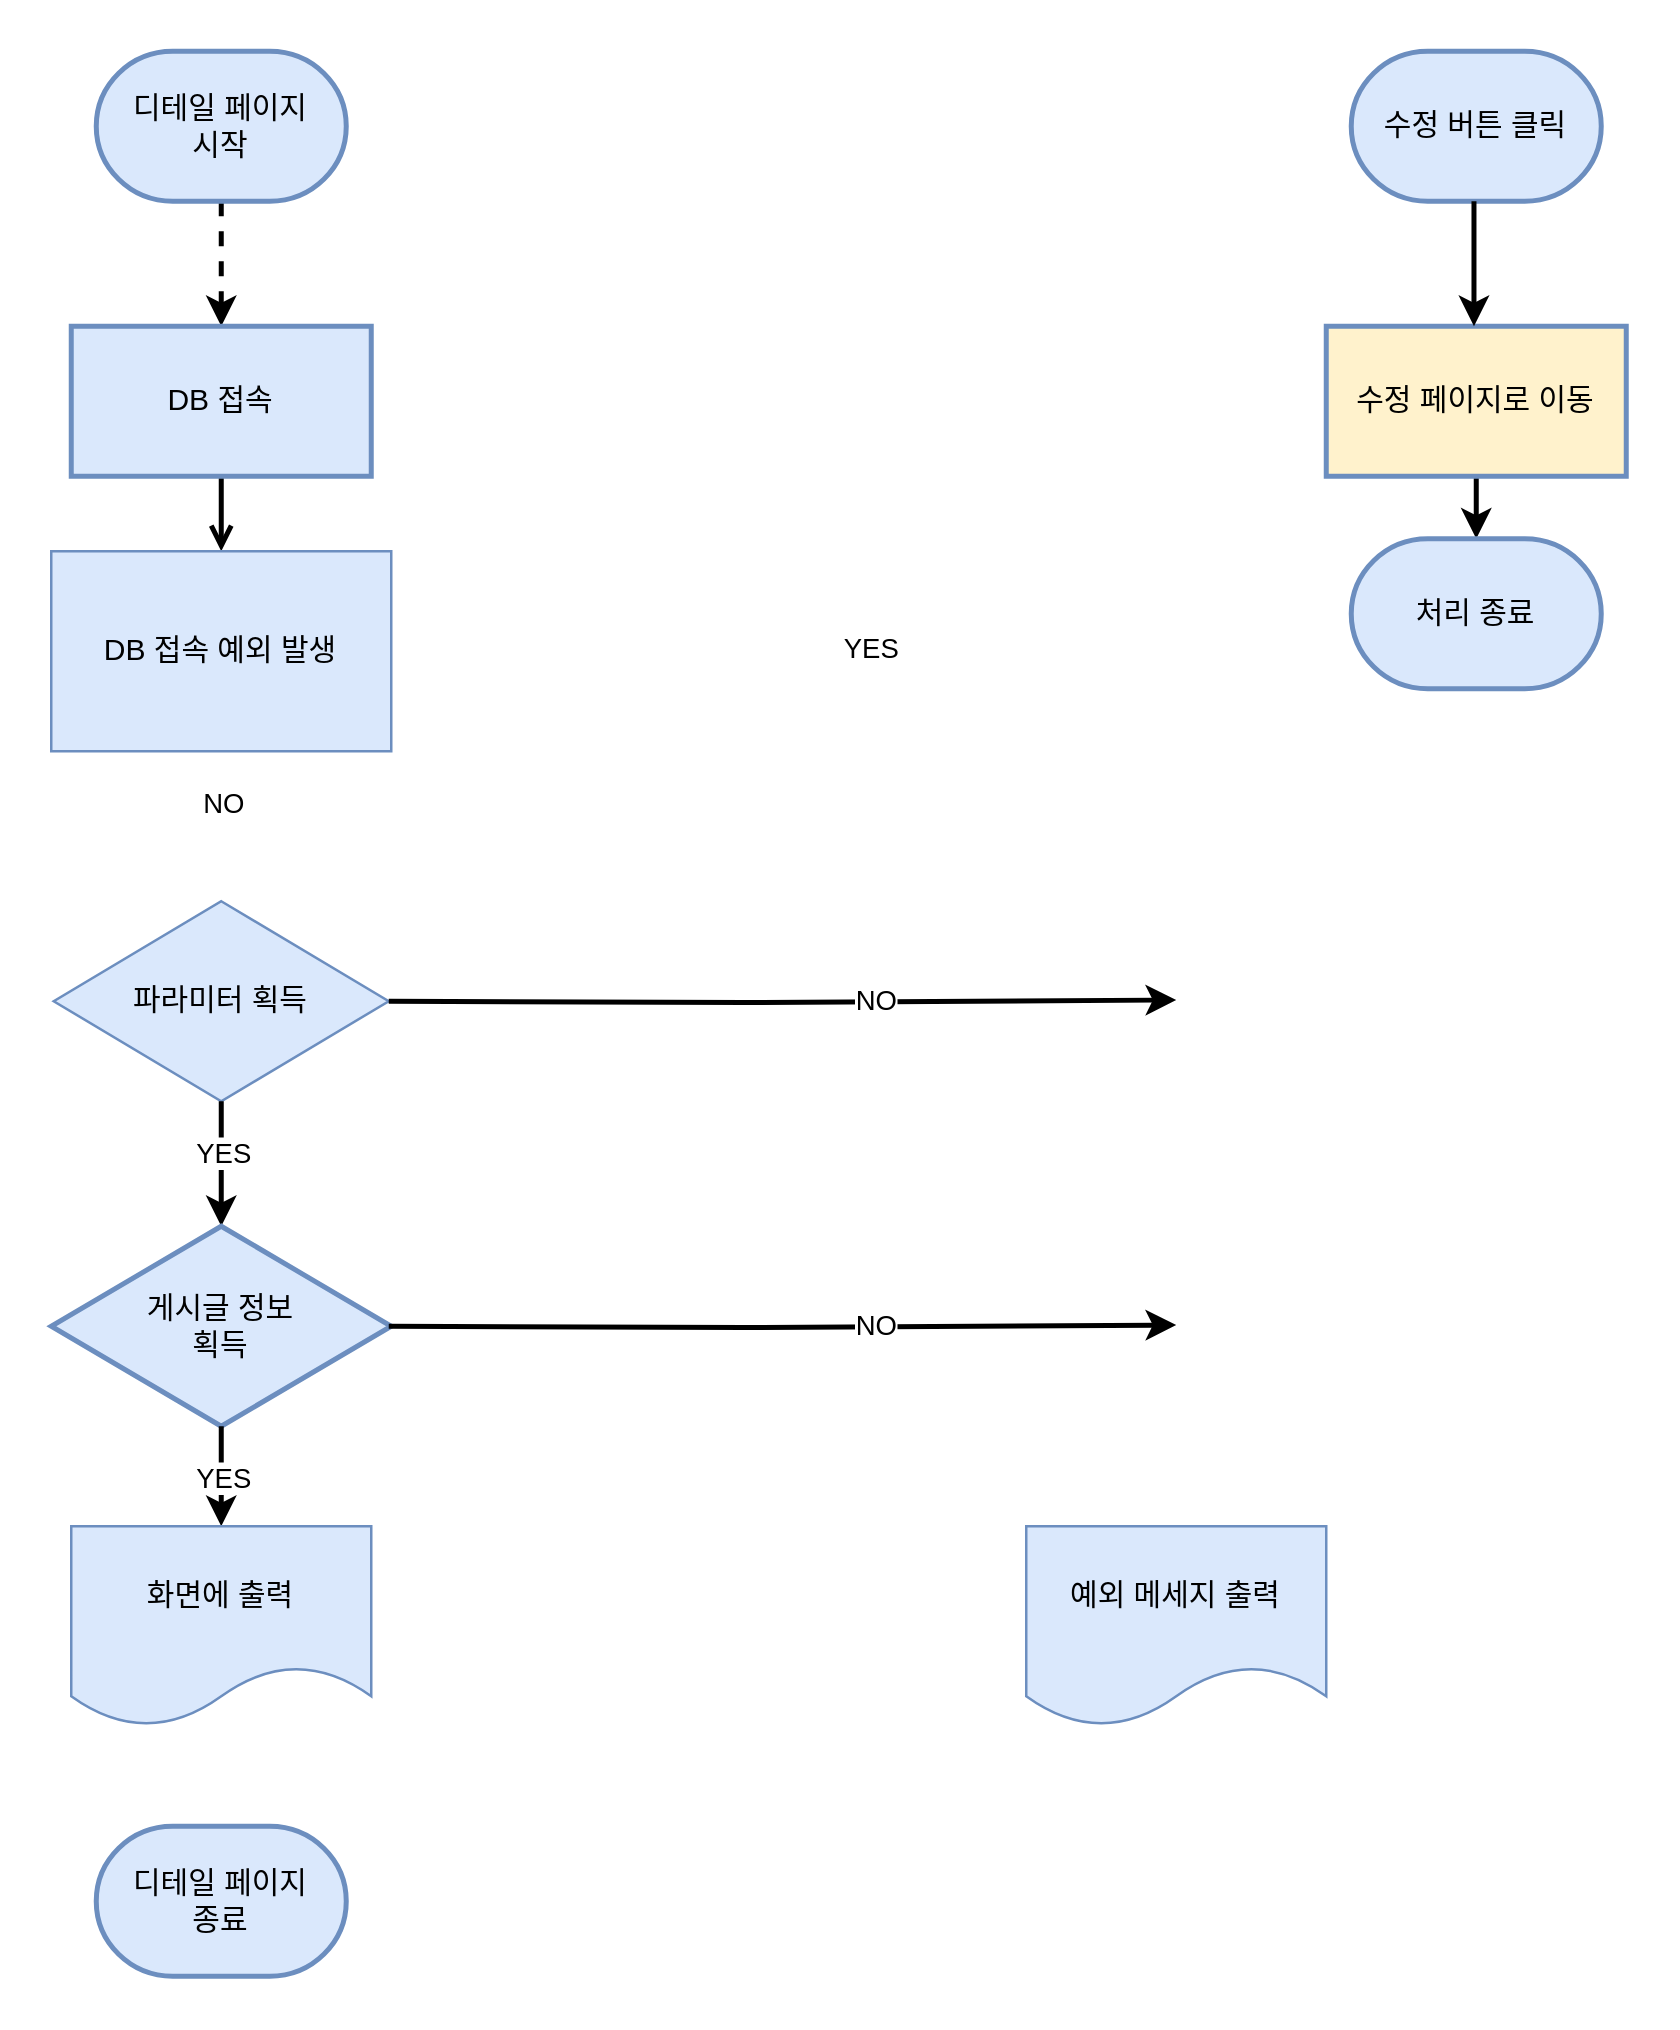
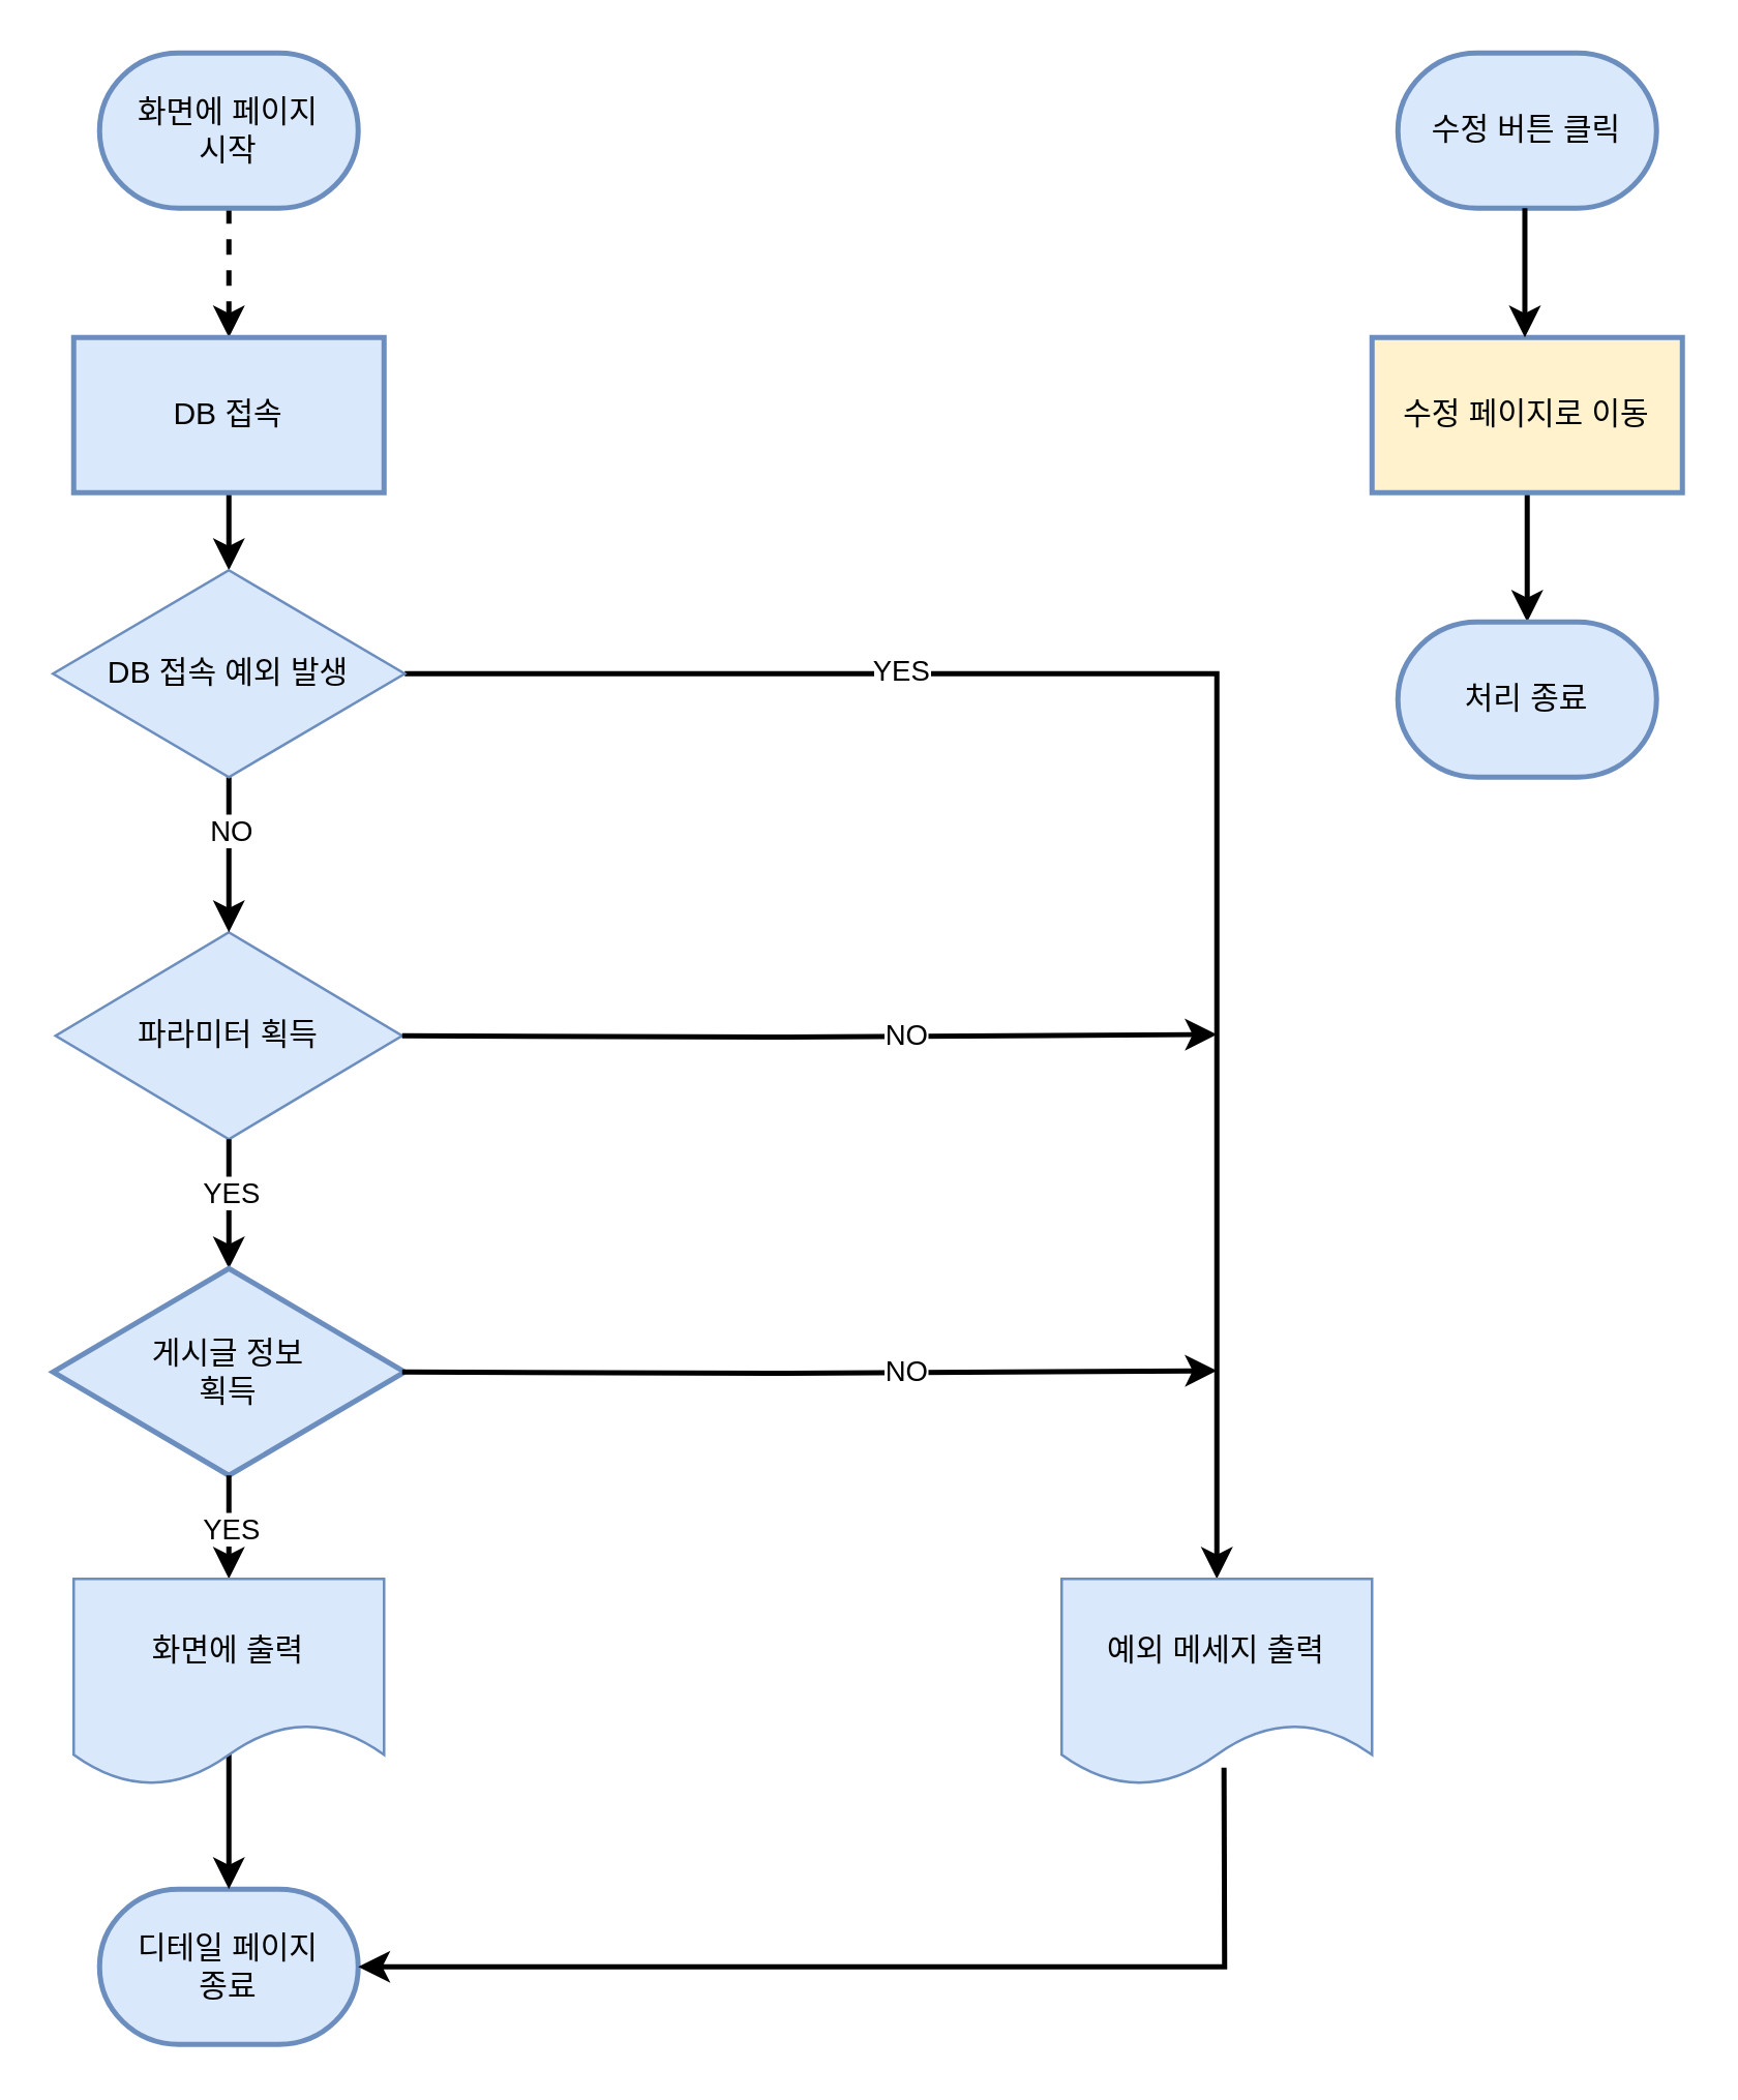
  <mxCell id="0" />
  <mxCell id="1" parent="0" />
  <mxCell id="2" value="" style="edgeStyle=orthogonalEdgeStyle;rounded=0;orthogonalLoop=1;jettySize=auto;html=1;strokeWidth=2;dashed=1;" edge="1" parent="1" source="3" target="6"><mxGeometry relative="1" as="geometry" /></mxCell>
- <mxCell id="3" value="디테일&amp;nbsp;페이지&lt;br&gt;시작" style="strokeWidth=2;html=1;shape=mxgraph.flowchart.terminator;whiteSpace=wrap;fillColor=#dae8fc;strokeColor=#6c8ebf;" vertex="1" parent="1"><mxGeometry x="38" y="20" width="100" height="60" as="geometry" /></mxCell>
+ <mxCell id="3" value="화면에&amp;nbsp;페이지&lt;br&gt;시작" style="strokeWidth=2;html=1;shape=mxgraph.flowchart.terminator;whiteSpace=wrap;fillColor=#dae8fc;strokeColor=#6c8ebf;" vertex="1" parent="1"><mxGeometry x="38" y="20" width="100" height="60" as="geometry" /></mxCell>
  <mxCell id="4" value="디테일 페이지&lt;br&gt;종료" style="strokeWidth=2;html=1;shape=mxgraph.flowchart.terminator;whiteSpace=wrap;fillColor=#dae8fc;strokeColor=#6c8ebf;" vertex="1" parent="1"><mxGeometry x="38" y="730" width="100" height="60" as="geometry" /></mxCell>
- <mxCell id="5" value="" style="edgeStyle=orthogonalEdgeStyle;rounded=0;orthogonalLoop=1;jettySize=auto;html=1;strokeWidth=2;endArrow=open;" edge="1" parent="1" source="6" target="10"><mxGeometry relative="1" as="geometry" /></mxCell>
+ <mxCell id="5" value="" style="edgeStyle=orthogonalEdgeStyle;rounded=0;orthogonalLoop=1;jettySize=auto;html=1;strokeWidth=2;" edge="1" parent="1" source="6" target="10"><mxGeometry relative="1" as="geometry" /></mxCell>
  <mxCell id="6" value="DB 접속" style="whiteSpace=wrap;html=1;strokeWidth=2;fillColor=#dae8fc;strokeColor=#6c8ebf;" vertex="1" parent="1"><mxGeometry x="28" y="130" width="120" height="60" as="geometry" /></mxCell>
  <mxCell id="7" value="파라미터 획득" style="rhombus;whiteSpace=wrap;html=1;fillColor=#dae8fc;strokeColor=#6c8ebf;" vertex="1" parent="1"><mxGeometry x="21" y="360" width="134" height="80" as="geometry" /></mxCell>
- <mxCell id="10" value="DB 접속 예외 발생" style="whiteSpace=wrap;html=1;fillColor=#dae8fc;strokeColor=#6c8ebf;rounded=0;" vertex="1" parent="1"><mxGeometry x="20" y="220" width="136" height="80" as="geometry" /></mxCell>
+ <mxCell id="8" value="" style="edgeStyle=orthogonalEdgeStyle;rounded=0;orthogonalLoop=1;jettySize=auto;html=1;strokeWidth=2;" edge="1" parent="1" source="10" target="7"><mxGeometry relative="1" as="geometry" /></mxCell>
+ <mxCell id="9" value="" style="edgeStyle=orthogonalEdgeStyle;rounded=0;orthogonalLoop=1;jettySize=auto;html=1;strokeWidth=2;" edge="1" parent="1" source="10" target="13"><mxGeometry relative="1" as="geometry" /></mxCell>
+ <mxCell id="10" value="DB 접속 예외 발생" style="rhombus;whiteSpace=wrap;html=1;fillColor=#dae8fc;strokeColor=#6c8ebf;" vertex="1" parent="1"><mxGeometry x="20" y="220" width="136" height="80" as="geometry" /></mxCell>
  <mxCell id="11" value="NO" style="edgeLabel;html=1;align=center;verticalAlign=middle;resizable=0;points=[];" vertex="1" connectable="0" parent="1"><mxGeometry x="88" y="320" as="geometry" /></mxCell>
  <mxCell id="12" value="YES" style="edgeLabel;html=1;align=center;verticalAlign=middle;resizable=0;points=[];" vertex="1" connectable="0" parent="1"><mxGeometry x="350" y="260" as="geometry"><mxPoint x="-3" y="-2" as="offset" /></mxGeometry></mxCell>
  <mxCell id="13" value="예외 메세지 출력" style="shape=document;whiteSpace=wrap;html=1;boundedLbl=1;fillColor=#dae8fc;strokeColor=#6c8ebf;" vertex="1" parent="1"><mxGeometry x="410" y="610" width="120" height="80" as="geometry" /></mxCell>
  <mxCell id="14" value="" style="endArrow=classic;html=1;rounded=0;exitX=0.5;exitY=1;exitDx=0;exitDy=0;entryX=0.5;entryY=0;entryDx=0;entryDy=0;strokeWidth=2;" edge="1" parent="1" target="16" source="7"><mxGeometry relative="1" as="geometry"><mxPoint x="55" y="410" as="sourcePoint" /><mxPoint x="88" y="470" as="targetPoint" /><Array as="points" /></mxGeometry></mxCell>
  <mxCell id="15" value="YES" style="edgeLabel;html=1;align=center;verticalAlign=middle;resizable=0;points=[];" vertex="1" connectable="0" parent="14"><mxGeometry x="-0.067" y="1" relative="1" as="geometry"><mxPoint x="-1" y="-3" as="offset" /></mxGeometry></mxCell>
  <mxCell id="16" value="게시글 정보&lt;br&gt;획득" style="rhombus;whiteSpace=wrap;html=1;fillColor=#dae8fc;strokeColor=#6c8ebf;strokeWidth=2;" vertex="1" parent="1"><mxGeometry x="20" y="490" width="136" height="80" as="geometry" /></mxCell>
  <mxCell id="17" value="" style="endArrow=classic;html=1;rounded=0;entryX=0.5;entryY=0;entryDx=0;entryDy=0;strokeWidth=2;" edge="1" parent="1" target="22" source="16"><mxGeometry relative="1" as="geometry"><mxPoint x="80" y="590" as="sourcePoint" /><mxPoint x="88" y="600" as="targetPoint" /><Array as="points" /></mxGeometry></mxCell>
  <mxCell id="18" value="YES" style="edgeLabel;html=1;align=center;verticalAlign=middle;resizable=0;points=[];" vertex="1" connectable="0" parent="17"><mxGeometry x="-0.067" y="1" relative="1" as="geometry"><mxPoint x="-1" y="1" as="offset" /></mxGeometry></mxCell>
  <mxCell id="19" value="" style="endArrow=classic;html=1;rounded=0;strokeWidth=2;exitX=1;exitY=0.5;exitDx=0;exitDy=0;" edge="1" parent="1"><mxGeometry relative="1" as="geometry"><mxPoint x="155" y="400" as="sourcePoint" /><mxPoint x="470" y="399.5" as="targetPoint" /><Array as="points"><mxPoint x="297" y="400.5" /></Array></mxGeometry></mxCell>
  <mxCell id="20" value="NO" style="edgeLabel;html=1;align=center;verticalAlign=middle;resizable=0;points=[];" vertex="1" connectable="0" parent="19"><mxGeometry x="0.159" y="2" relative="1" as="geometry"><mxPoint x="12" y="1" as="offset" /></mxGeometry></mxCell>
+ <mxCell id="21" value="" style="edgeStyle=orthogonalEdgeStyle;rounded=0;orthogonalLoop=1;jettySize=auto;html=1;exitX=0.5;exitY=0.846;exitDx=0;exitDy=0;exitPerimeter=0;strokeWidth=2;" edge="1" parent="1" source="22" target="4"><mxGeometry relative="1" as="geometry" /></mxCell>
  <mxCell id="22" value="화면에 출력" style="shape=document;whiteSpace=wrap;html=1;boundedLbl=1;fillColor=#dae8fc;strokeColor=#6c8ebf;" vertex="1" parent="1"><mxGeometry x="28" y="610" width="120" height="80" as="geometry" /></mxCell>
+ <mxCell id="23" value="" style="endArrow=classic;html=1;rounded=0;entryX=1;entryY=0.5;entryDx=0;entryDy=0;entryPerimeter=0;strokeWidth=2;exitX=0.523;exitY=0.912;exitDx=0;exitDy=0;exitPerimeter=0;" edge="1" parent="1" source="13" target="4"><mxGeometry width="50" height="50" relative="1" as="geometry"><mxPoint x="470" y="990" as="sourcePoint" /><mxPoint x="320" y="1066" as="targetPoint" /><Array as="points"><mxPoint x="473" y="760" /></Array></mxGeometry></mxCell>
  <mxCell id="24" value="" style="endArrow=classic;html=1;rounded=0;strokeWidth=2;exitX=1;exitY=0.5;exitDx=0;exitDy=0;" edge="1" parent="1"><mxGeometry relative="1" as="geometry"><mxPoint x="155" y="530" as="sourcePoint" /><mxPoint x="470" y="529.5" as="targetPoint" /><Array as="points"><mxPoint x="297" y="530.5" /></Array></mxGeometry></mxCell>
  <mxCell id="25" value="NO" style="edgeLabel;html=1;align=center;verticalAlign=middle;resizable=0;points=[];" vertex="1" connectable="0" parent="24"><mxGeometry x="0.159" y="2" relative="1" as="geometry"><mxPoint x="12" y="1" as="offset" /></mxGeometry></mxCell>
  <mxCell id="26" value="수정 버튼 클릭" style="strokeWidth=2;html=1;shape=mxgraph.flowchart.terminator;whiteSpace=wrap;fillColor=#dae8fc;strokeColor=#6c8ebf;" vertex="1" parent="1"><mxGeometry x="540" y="20" width="100" height="60" as="geometry" /></mxCell>
  <mxCell id="27" value="" style="edgeStyle=orthogonalEdgeStyle;rounded=0;orthogonalLoop=1;jettySize=auto;html=1;strokeWidth=2;" edge="1" parent="1" source="28" target="29"><mxGeometry relative="1" as="geometry" /></mxCell>
  <mxCell id="28" value="수정 페이지로 이동" style="whiteSpace=wrap;html=1;strokeWidth=2;fillColor=#fff2cc;strokeColor=#6c8ebf;" vertex="1" parent="1"><mxGeometry x="530" y="130" width="120" height="60" as="geometry" /></mxCell>
- <mxCell id="29" value="처리 종료" style="strokeWidth=2;html=1;shape=mxgraph.flowchart.terminator;whiteSpace=wrap;fillColor=#dae8fc;strokeColor=#6c8ebf;" vertex="1" parent="1"><mxGeometry x="540" y="215" width="100" height="60" as="geometry" /></mxCell>
+ <mxCell id="29" value="처리 종료" style="strokeWidth=2;html=1;shape=mxgraph.flowchart.terminator;whiteSpace=wrap;fillColor=#dae8fc;strokeColor=#6c8ebf;" vertex="1" parent="1"><mxGeometry x="540" y="240" width="100" height="60" as="geometry" /></mxCell>
  <mxCell id="30" value="" style="edgeStyle=orthogonalEdgeStyle;rounded=0;orthogonalLoop=1;jettySize=auto;html=1;strokeWidth=2;" edge="1" parent="1"><mxGeometry relative="1" as="geometry"><mxPoint x="589.09" y="80" as="sourcePoint" /><mxPoint x="589.09" y="130" as="targetPoint" /></mxGeometry></mxCell>
